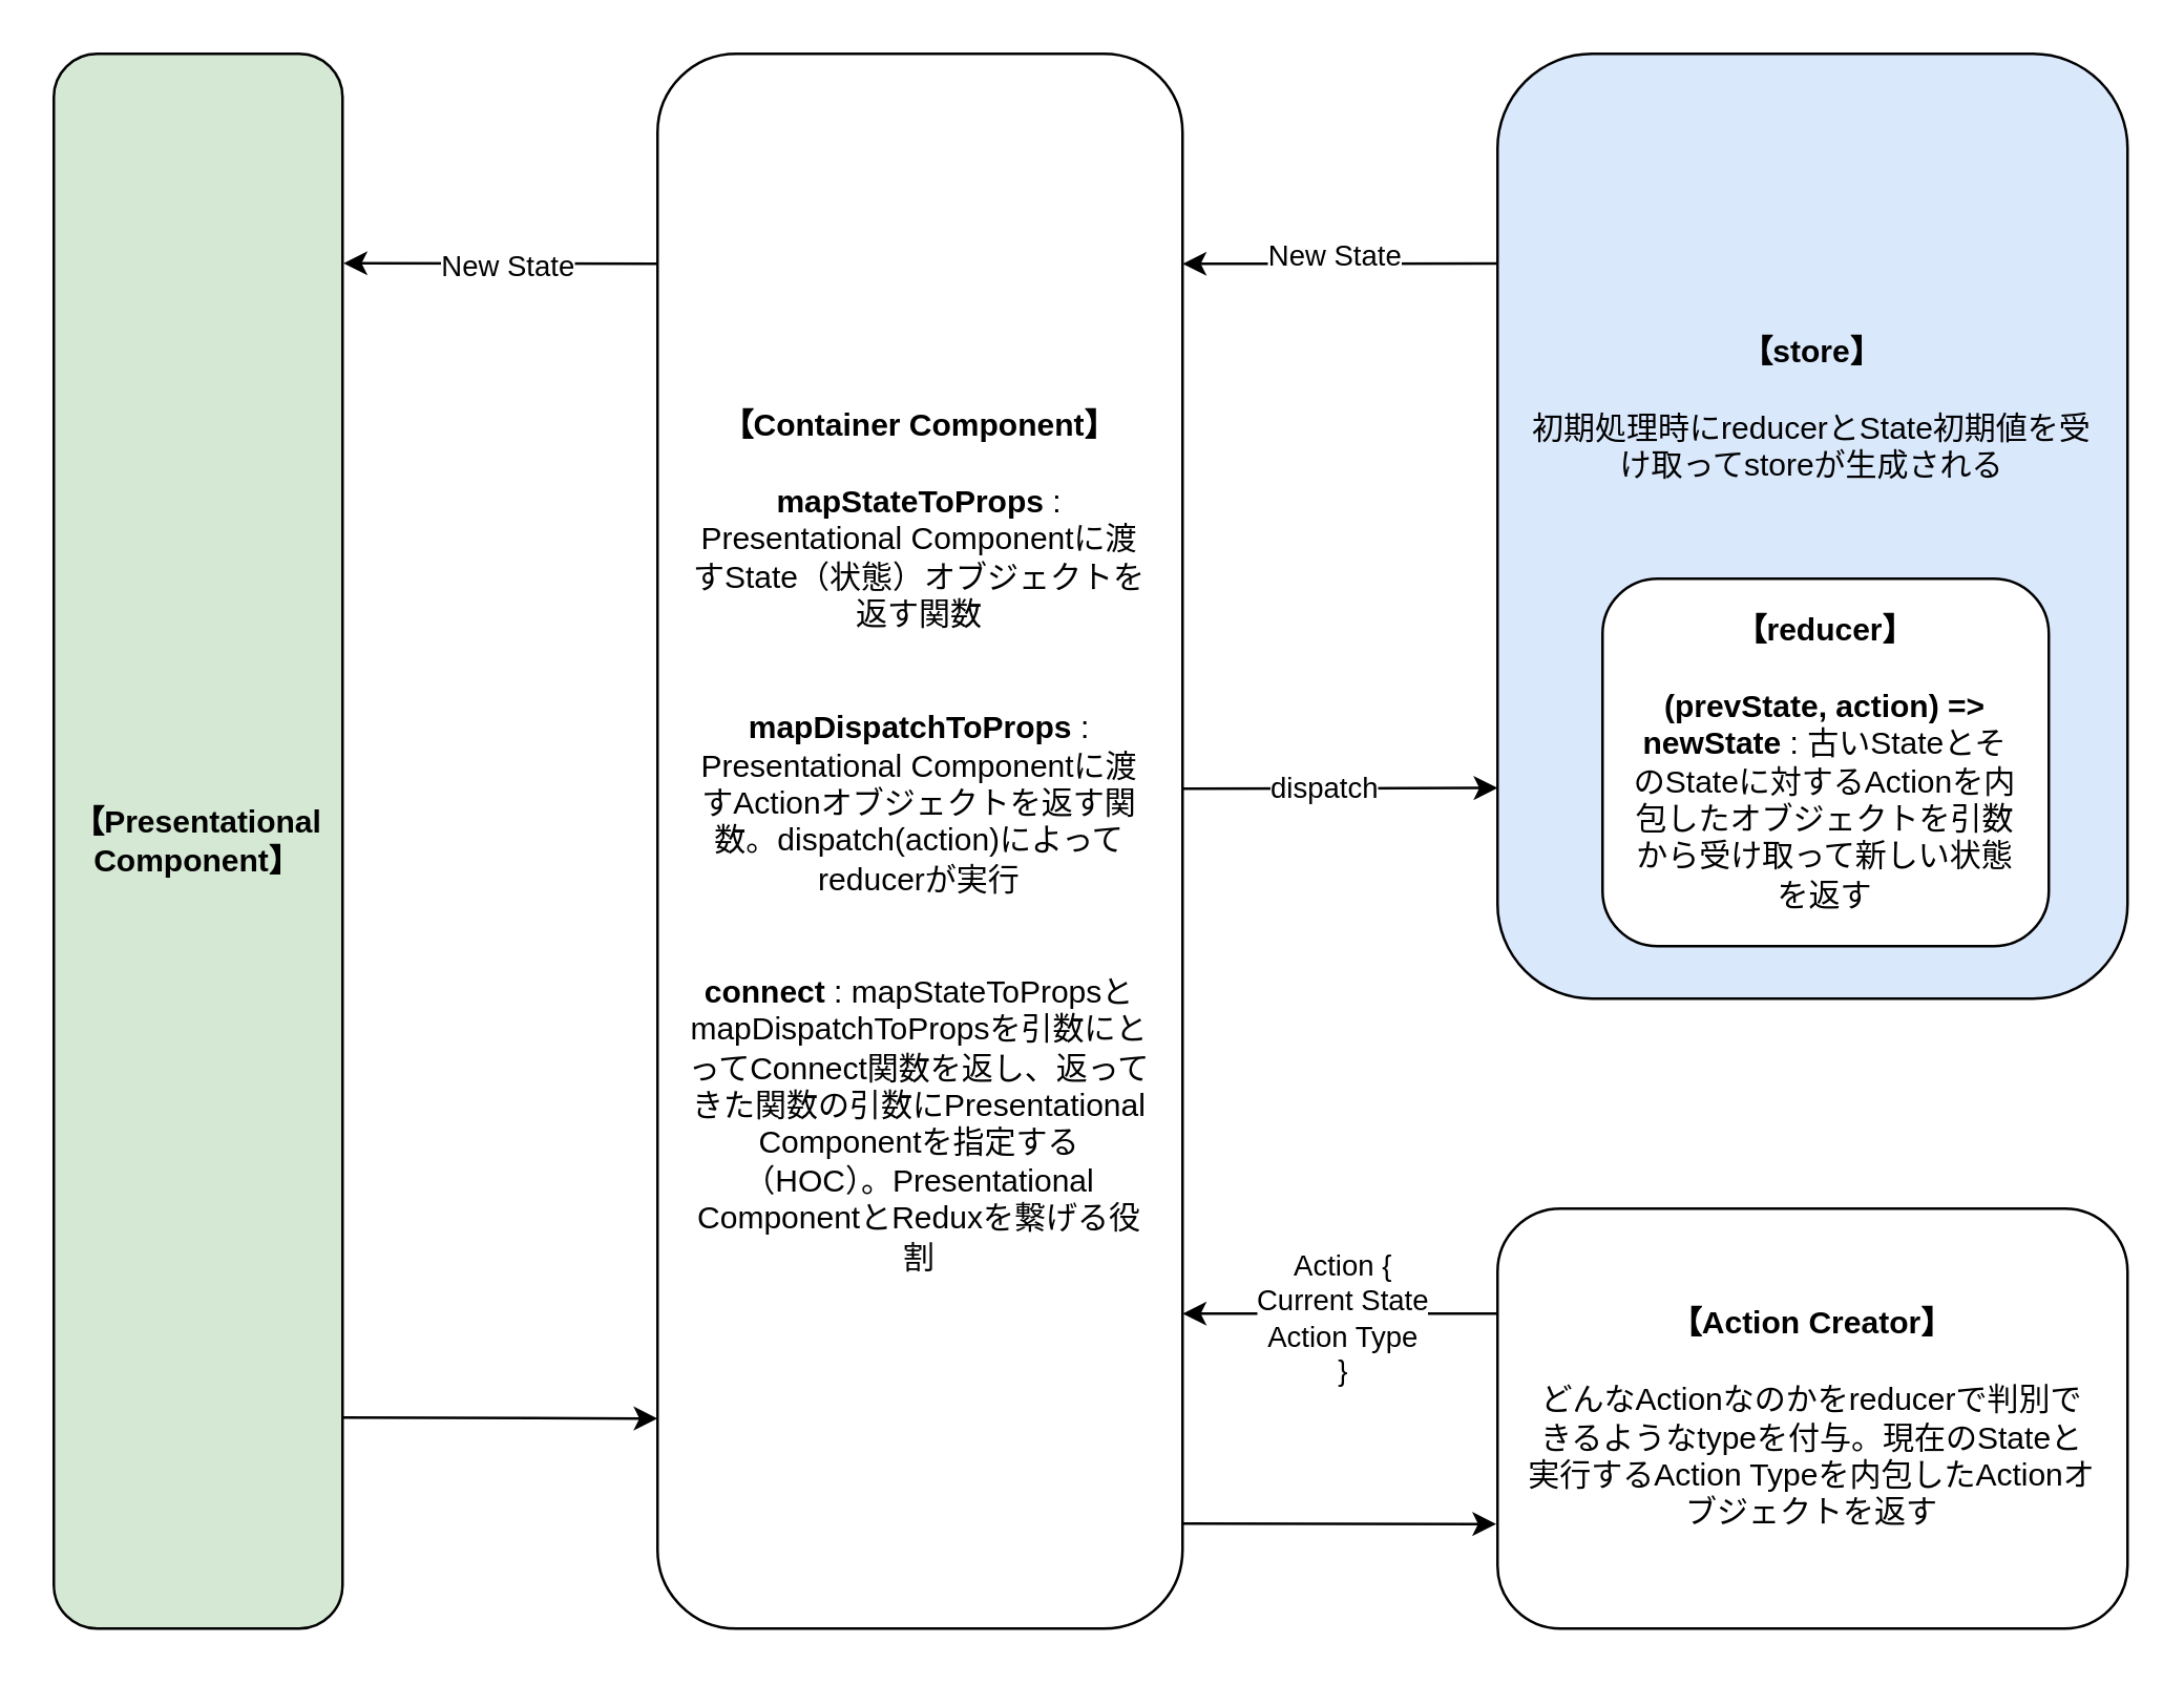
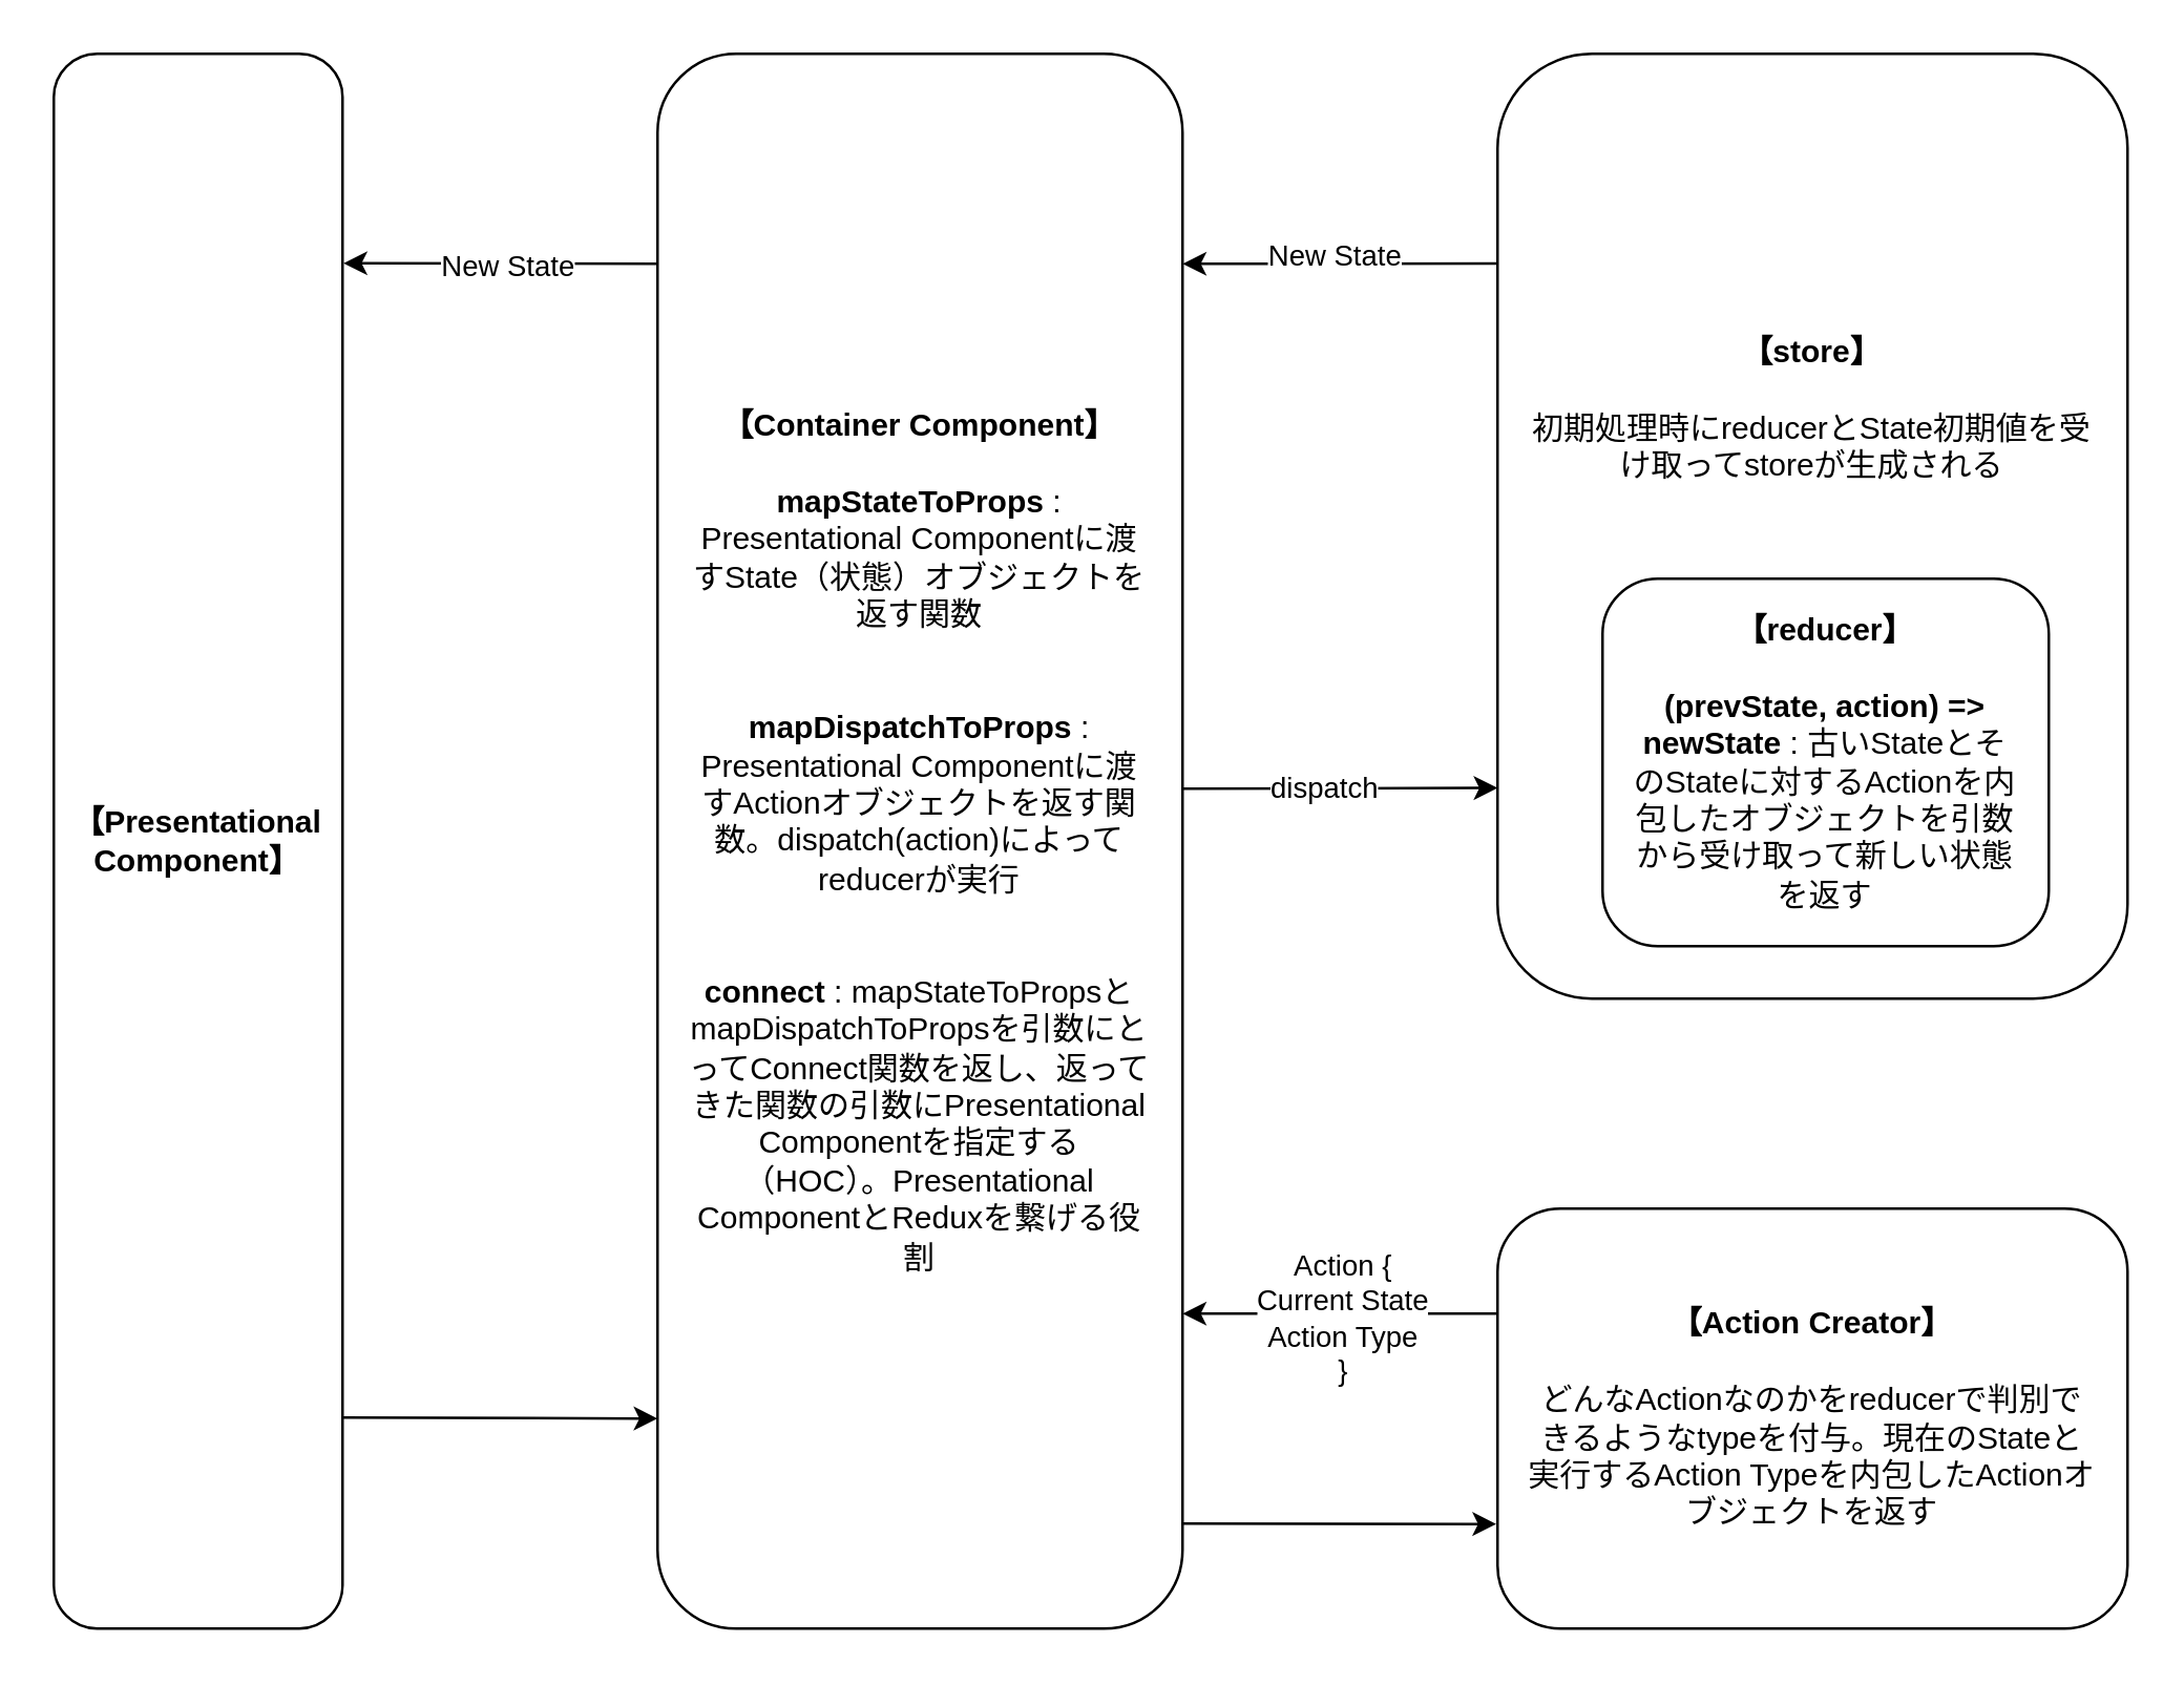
  <mxCell id="0" />
  <mxCell id="1" parent="0" />
- <mxCell id="2" value="&lt;b&gt;【Presentational Component】&lt;/b&gt;" style="rounded=1;whiteSpace=wrap;html=1;spacingLeft=10;spacingRight=10;fillColor=#d5e8d4;" vertex="1" parent="1"><mxGeometry x="20" y="20" width="110" height="600" as="geometry" /></mxCell>
+ <mxCell id="2" value="&lt;b&gt;【Presentational Component】&lt;/b&gt;" style="rounded=1;whiteSpace=wrap;html=1;spacingLeft=10;spacingRight=10;" vertex="1" parent="1"><mxGeometry x="20" y="20" width="110" height="600" as="geometry" /></mxCell>
  <mxCell id="3" value="&lt;b&gt;【Action Creator】&lt;/b&gt;&lt;br&gt;&lt;br&gt;どんなActionなのかをreducerで判別できるようなtypeを付与。現在のStateと実行するAction Typeを内包したActionオブジェクトを返す" style="rounded=1;whiteSpace=wrap;html=1;spacingLeft=10;spacingRight=10;" vertex="1" parent="1"><mxGeometry x="570" y="460" width="240" height="160" as="geometry" /></mxCell>
  <mxCell id="4" value="&lt;b&gt;【Container Component】&lt;br&gt;&lt;/b&gt;&lt;br&gt;&lt;b&gt;mapStateToProps&lt;/b&gt; : Presentational Componentに渡すState（状態）オブジェクトを返す関数&lt;br&gt;&lt;br&gt;&lt;br&gt;&lt;b&gt;mapDispatchToProps&lt;/b&gt; : Presentational Componentに渡すActionオブジェクトを返す関数。dispatch(action)によってreducerが実行&lt;br&gt;&lt;br&gt;&lt;br&gt;&lt;b&gt;connect&lt;/b&gt; : mapStateToPropsとmapDispatchToPropsを引数にとってConnect関数を返し、返ってきた関数の引数にPresentational Componentを指定する（HOC）。Presentational ComponentとReduxを繋げる役割" style="rounded=1;whiteSpace=wrap;html=1;spacingLeft=10;spacingRight=10;" vertex="1" parent="1"><mxGeometry x="250" y="20" width="200" height="600" as="geometry" /></mxCell>
- <mxCell id="5" value="&lt;b&gt;【store】&lt;/b&gt;&lt;br&gt;&lt;br&gt;初期処理時にreducerとState初期値を受け取ってstoreが生成される" style="rounded=1;whiteSpace=wrap;html=1;spacingLeft=10;spacingRight=10;verticalAlign=top;spacingTop=100;fillColor=#dae8fc;" vertex="1" parent="1"><mxGeometry x="570" y="20" width="240" height="360" as="geometry" /></mxCell>
+ <mxCell id="5" value="&lt;b&gt;【store】&lt;/b&gt;&lt;br&gt;&lt;br&gt;初期処理時にreducerとState初期値を受け取ってstoreが生成される" style="rounded=1;whiteSpace=wrap;html=1;spacingLeft=10;spacingRight=10;verticalAlign=top;spacingTop=100;" vertex="1" parent="1"><mxGeometry x="570" y="20" width="240" height="360" as="geometry" /></mxCell>
  <mxCell id="6" value="" style="endArrow=classic;html=1;exitX=0.996;exitY=0.866;exitDx=0;exitDy=0;exitPerimeter=0;" edge="1" parent="1" source="2"><mxGeometry width="50" height="50" relative="1" as="geometry"><mxPoint x="150" y="540" as="sourcePoint" /><mxPoint x="250" y="540" as="targetPoint" /></mxGeometry></mxCell>
  <mxCell id="7" value="" style="endArrow=classic;html=1;entryX=-0.002;entryY=0.751;entryDx=0;entryDy=0;entryPerimeter=0;" edge="1" parent="1" target="3"><mxGeometry width="50" height="50" relative="1" as="geometry"><mxPoint x="450" y="580" as="sourcePoint" /><mxPoint x="530" y="580" as="targetPoint" /></mxGeometry></mxCell>
  <mxCell id="8" value="" style="endArrow=classic;html=1;exitX=0;exitY=0.25;exitDx=0;exitDy=0;" edge="1" parent="1" source="3"><mxGeometry width="50" height="50" relative="1" as="geometry"><mxPoint x="530" y="500" as="sourcePoint" /><mxPoint x="450" y="500" as="targetPoint" /></mxGeometry></mxCell>
  <mxCell id="9" value="Action {&lt;br&gt;Current State&lt;br&gt;Action Type&lt;br&gt;}" style="edgeLabel;html=1;align=center;verticalAlign=middle;resizable=0;points=[];" vertex="1" connectable="0" parent="8"><mxGeometry x="-0.006" y="1" relative="1" as="geometry"><mxPoint as="offset" /></mxGeometry></mxCell>
  <mxCell id="10" value="" style="endArrow=classic;html=1;entryX=0;entryY=0.777;entryDx=0;entryDy=0;entryPerimeter=0;" edge="1" parent="1" target="5"><mxGeometry width="50" height="50" relative="1" as="geometry"><mxPoint x="450" y="300" as="sourcePoint" /><mxPoint x="530" y="300" as="targetPoint" /></mxGeometry></mxCell>
  <mxCell id="11" value="dispatch" style="edgeLabel;html=1;align=center;verticalAlign=middle;resizable=0;points=[];" vertex="1" connectable="0" parent="10"><mxGeometry x="-0.105" relative="1" as="geometry"><mxPoint as="offset" /></mxGeometry></mxCell>
  <mxCell id="12" value="" style="endArrow=classic;html=1;exitX=0;exitY=0.222;exitDx=0;exitDy=0;exitPerimeter=0;" edge="1" parent="1" source="5"><mxGeometry width="50" height="50" relative="1" as="geometry"><mxPoint x="530" y="100" as="sourcePoint" /><mxPoint x="450" y="100" as="targetPoint" /></mxGeometry></mxCell>
  <mxCell id="13" value="New State" style="edgeLabel;html=1;align=center;verticalAlign=middle;resizable=0;points=[];" vertex="1" connectable="0" parent="12"><mxGeometry x="0.036" y="-3" relative="1" as="geometry"><mxPoint as="offset" /></mxGeometry></mxCell>
  <mxCell id="14" value="" style="endArrow=classic;html=1;entryX=1.003;entryY=0.133;entryDx=0;entryDy=0;entryPerimeter=0;" edge="1" parent="1" target="2"><mxGeometry width="50" height="50" relative="1" as="geometry"><mxPoint x="250" y="100" as="sourcePoint" /><mxPoint x="140" y="100" as="targetPoint" /></mxGeometry></mxCell>
  <mxCell id="15" value="New State" style="edgeLabel;html=1;align=center;verticalAlign=middle;resizable=0;points=[];" vertex="1" connectable="0" parent="14"><mxGeometry x="-0.045" y="1" relative="1" as="geometry"><mxPoint as="offset" /></mxGeometry></mxCell>
  <mxCell id="16" value="&lt;b&gt;【reducer】&lt;/b&gt;&lt;br&gt;&lt;br&gt;&lt;b&gt;(prevState, action) =&amp;gt; newState&lt;/b&gt; : 古いStateとそのStateに対するActionを内包したオブジェクトを引数から受け取って新しい状態を返す" style="rounded=1;whiteSpace=wrap;html=1;align=center;spacingRight=10;spacingLeft=10;" vertex="1" parent="1"><mxGeometry x="610" y="220" width="170" height="140" as="geometry" /></mxCell>
